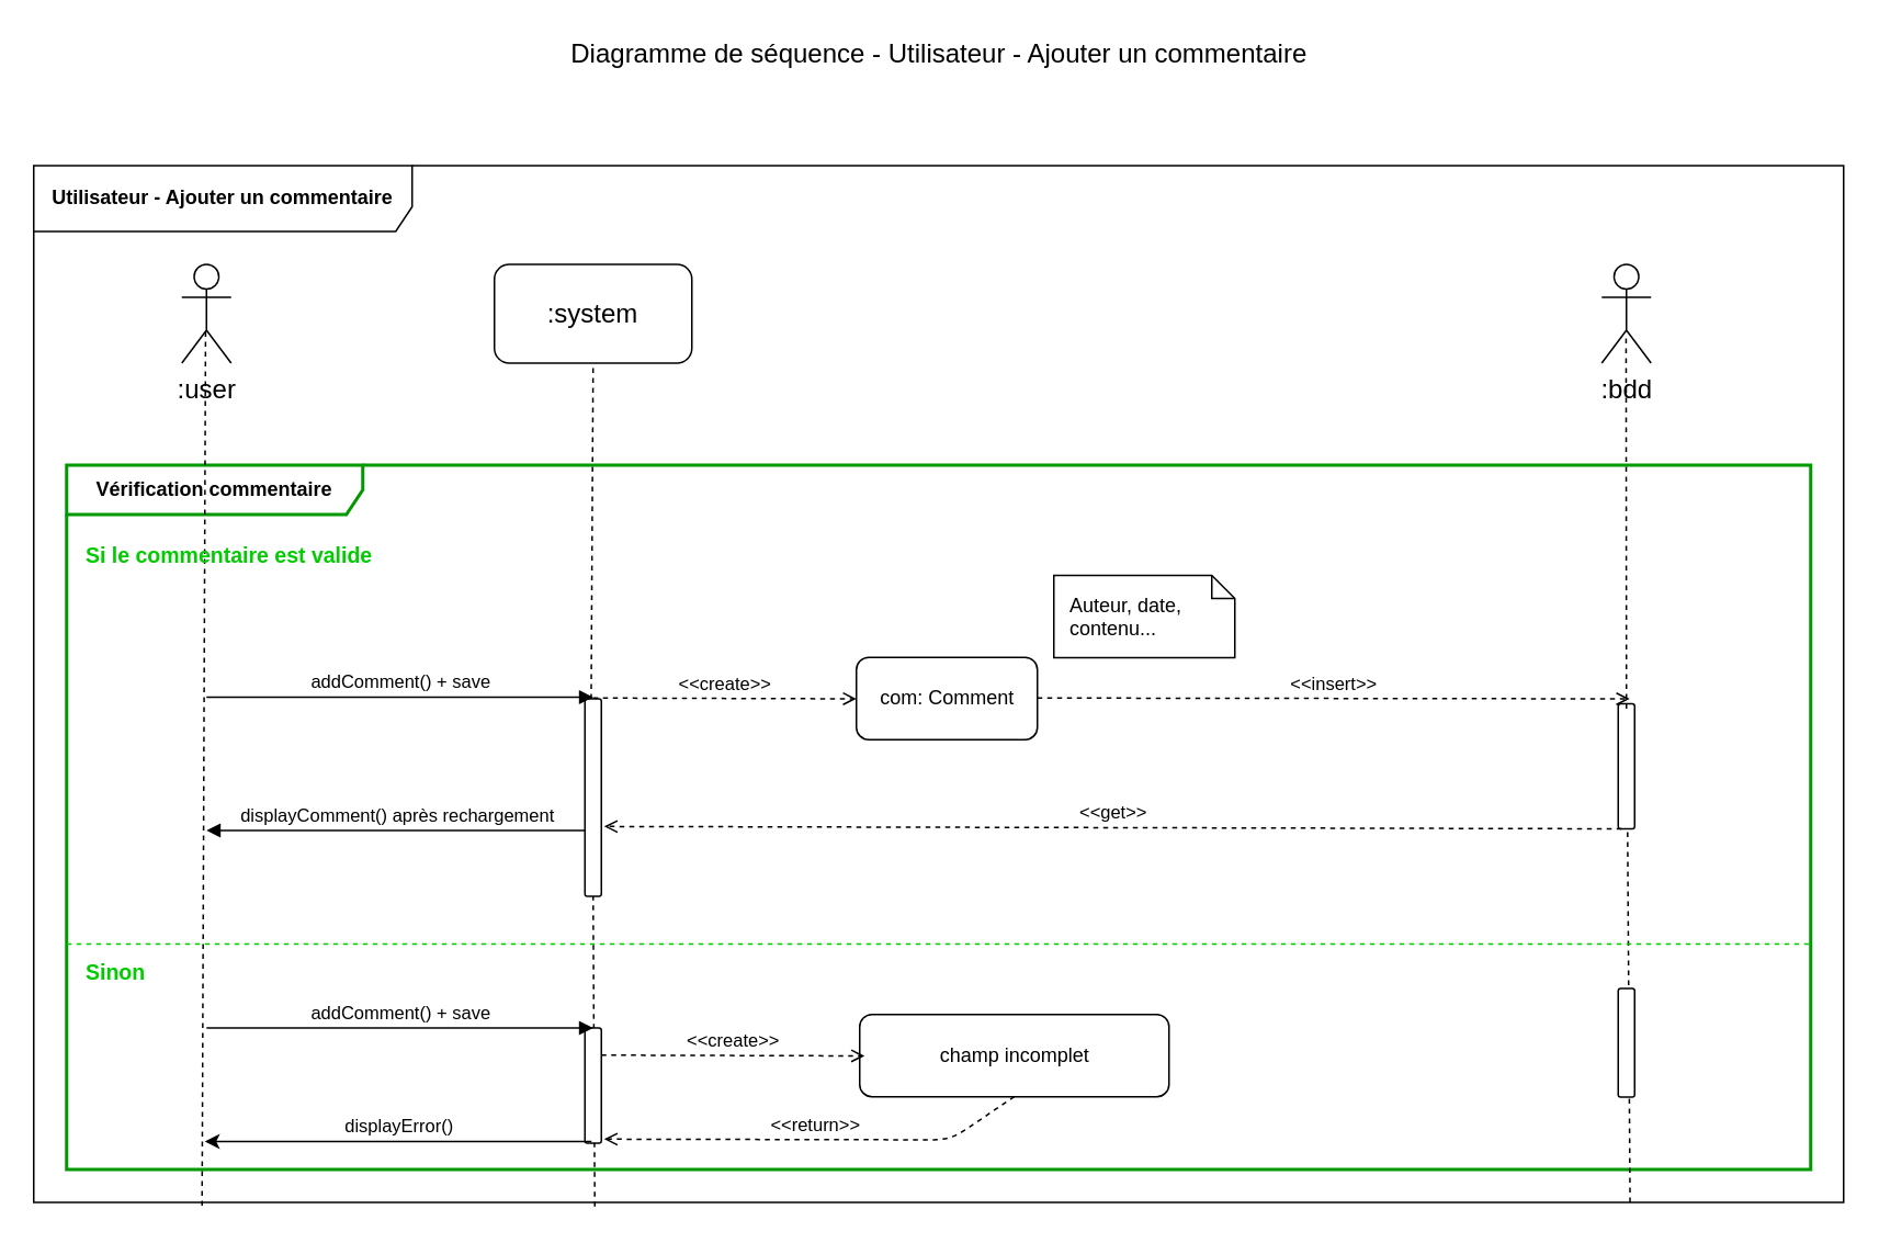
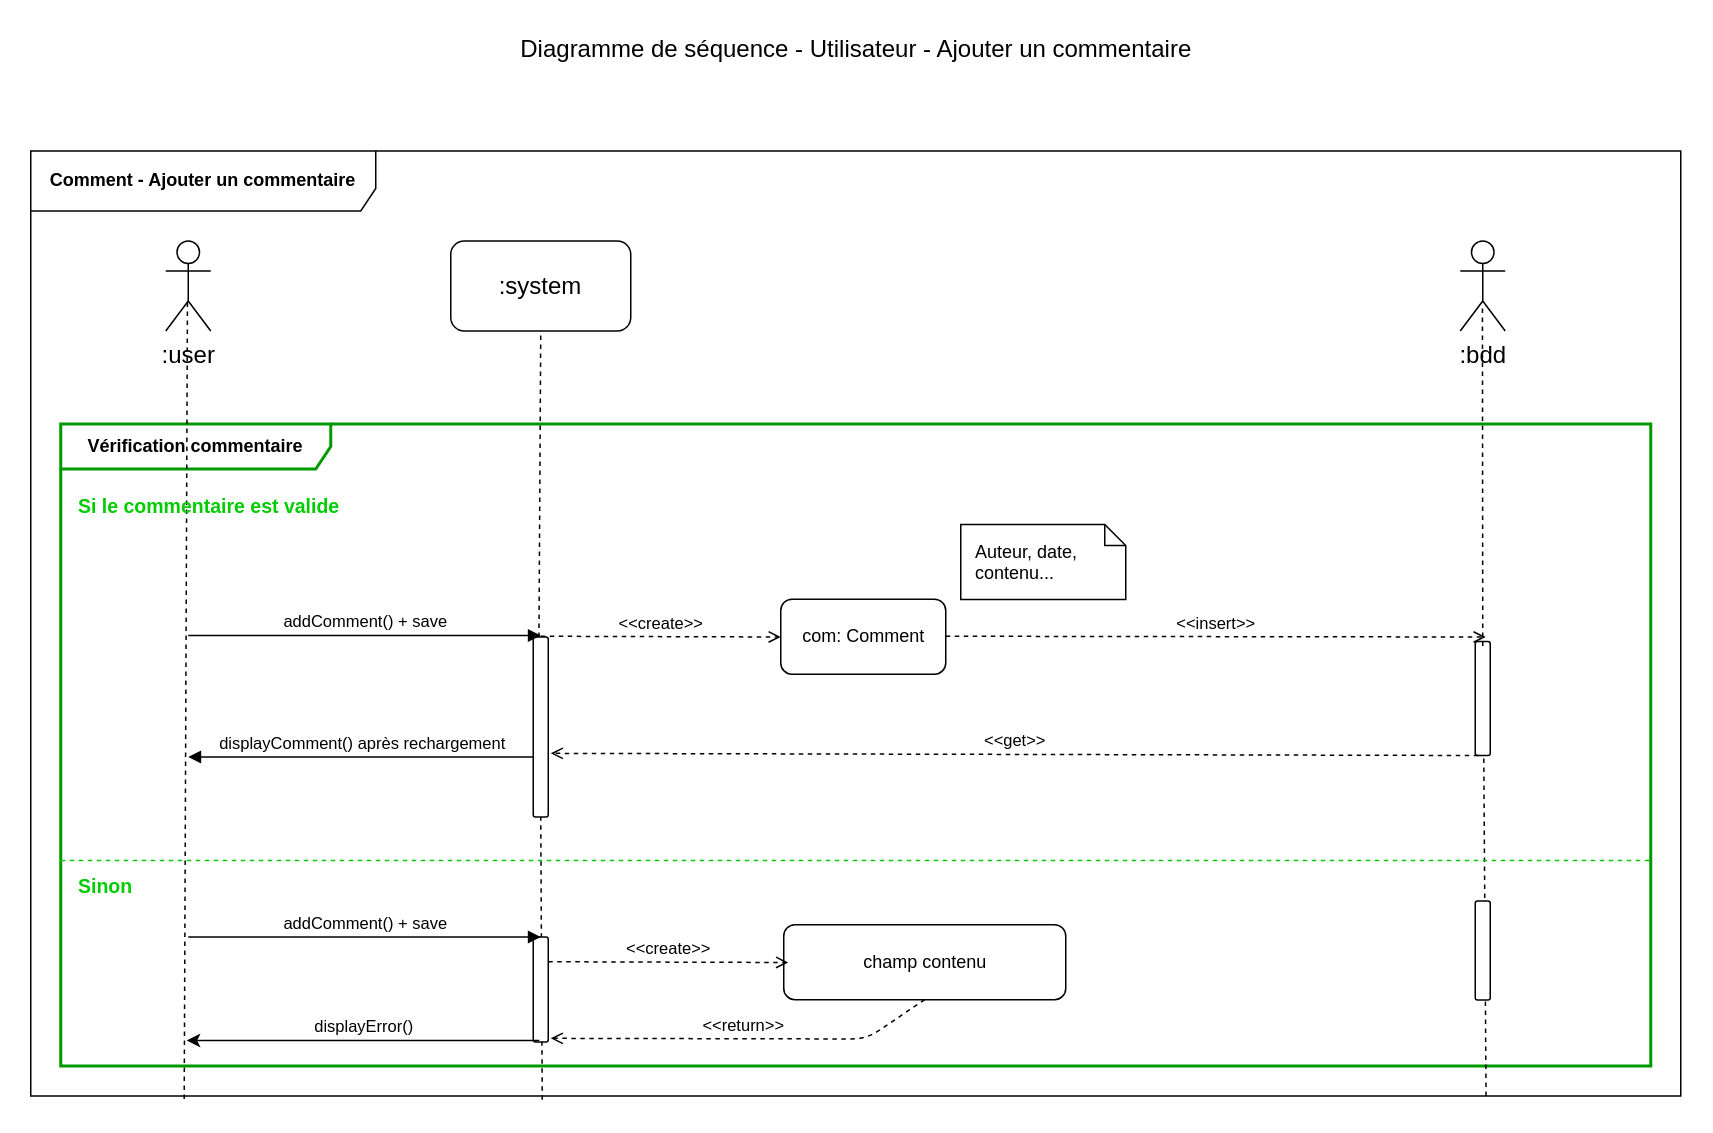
  <mxCell id="0" />
  <mxCell id="1" parent="0" />
  <mxCell id="2" value="&lt;div style=&quot;text-align: left&quot;&gt;&lt;span style=&quot;background-color: rgb(255 , 255 , 255)&quot;&gt;&lt;b&gt;Vérification commentaire&lt;/b&gt;&lt;/span&gt;&lt;/div&gt;" style="shape=umlFrame;whiteSpace=wrap;html=1;gradientColor=none;swimlaneFillColor=none;width=180;height=30;strokeColor=#009900;strokeWidth=2;" parent="1" vertex="1"><mxGeometry x="40" y="282" width="1060" height="428" as="geometry" /></mxCell>
  <mxCell id="3" value="Diagramme de séquence - Utilisateur - Ajouter un commentaire" style="text;html=1;resizable=0;points=[];autosize=1;align=center;verticalAlign=top;spacingTop=-4;fontSize=16;" parent="1" vertex="1"><mxGeometry x="340" y="20" width="460" height="20" as="geometry" /></mxCell>
  <mxCell id="4" value=":user" style="shape=umlActor;verticalLabelPosition=bottom;labelBackgroundColor=#ffffff;verticalAlign=top;html=1;shadow=0;strokeColor=#000000;gradientColor=none;fontSize=16;align=center;" parent="1" vertex="1"><mxGeometry x="110" y="160" width="30" height="60" as="geometry" /></mxCell>
  <mxCell id="5" value=":system" style="rounded=1;whiteSpace=wrap;html=1;shadow=0;labelBackgroundColor=#ffffff;strokeColor=#000000;gradientColor=none;fontSize=16;align=center;" parent="1" vertex="1"><mxGeometry x="300" y="160" width="120" height="60" as="geometry" /></mxCell>
  <mxCell id="6" value="" style="endArrow=none;dashed=1;html=1;fontSize=16;entryX=0.482;entryY=0.683;entryDx=0;entryDy=0;entryPerimeter=0;exitX=0.093;exitY=1.003;exitDx=0;exitDy=0;exitPerimeter=0;" parent="1" target="4" edge="1"><mxGeometry width="50" height="50" relative="1" as="geometry"><mxPoint x="122.3" y="731.92" as="sourcePoint" /><mxPoint x="70" y="580" as="targetPoint" /></mxGeometry></mxCell>
  <mxCell id="7" value="" style="endArrow=none;dashed=1;html=1;fontSize=16;entryX=0.5;entryY=1;entryDx=0;entryDy=0;exitX=0.31;exitY=1;exitDx=0;exitDy=0;exitPerimeter=0;" parent="1" source="12" target="5" edge="1"><mxGeometry width="50" height="50" relative="1" as="geometry"><mxPoint x="131.2" y="612.88" as="sourcePoint" /><mxPoint x="360" y="261" as="targetPoint" /></mxGeometry></mxCell>
  <mxCell id="8" value=":bdd" style="shape=umlActor;verticalLabelPosition=bottom;labelBackgroundColor=#ffffff;verticalAlign=top;html=1;shadow=0;strokeColor=#000000;gradientColor=none;fontSize=16;align=center;" parent="1" vertex="1"><mxGeometry x="973" y="160" width="30" height="60" as="geometry" /></mxCell>
  <mxCell id="9" value="com: Comment" style="html=1;gradientColor=none;rounded=1;" parent="1" vertex="1"><mxGeometry x="520" y="398.794" width="110" height="50" as="geometry" /></mxCell>
  <mxCell id="10" value="&amp;lt;&amp;lt;create&amp;gt;&amp;gt;" style="html=1;verticalAlign=bottom;endArrow=open;fontSize=11;dashed=1;endFill=0;" parent="1" edge="1"><mxGeometry width="80" relative="1" as="geometry"><mxPoint x="360" y="423.5" as="sourcePoint" /><mxPoint x="520" y="424" as="targetPoint" /></mxGeometry></mxCell>
  <mxCell id="11" value="Auteur, date, contenu..." style="shape=note;whiteSpace=wrap;html=1;size=14;verticalAlign=top;align=left;spacingTop=5;rounded=1;gradientColor=none;spacingLeft=8;spacingRight=8;" parent="1" vertex="1"><mxGeometry x="640" y="349" width="110" height="50" as="geometry" /></mxCell>
  <mxCell id="12" value="" style="html=1;points=[];perimeter=orthogonalPerimeter;rounded=1;gradientColor=none;" parent="1" vertex="1"><mxGeometry x="355" y="424" width="10" height="120" as="geometry" /></mxCell>
  <mxCell id="13" value="" style="endArrow=none;dashed=1;html=1;fontSize=16;entryX=0.5;entryY=1;entryDx=0;entryDy=0;exitX=0.31;exitY=1.004;exitDx=0;exitDy=0;exitPerimeter=0;" parent="1" target="12" edge="1"><mxGeometry width="50" height="50" relative="1" as="geometry"><mxPoint x="361" y="732.56" as="sourcePoint" /><mxPoint x="360" y="220" as="targetPoint" /></mxGeometry></mxCell>
  <mxCell id="14" value="addComment() + save" style="html=1;verticalAlign=bottom;endArrow=block;fontSize=11;" parent="1" edge="1"><mxGeometry width="80" relative="1" as="geometry"><mxPoint x="125" y="423" as="sourcePoint" /><mxPoint x="360" y="423" as="targetPoint" /></mxGeometry></mxCell>
  <mxCell id="15" value="" style="endArrow=none;dashed=1;html=1;fontSize=16;entryX=0.556;entryY=0.739;entryDx=0;entryDy=0;entryPerimeter=0;exitX=0.882;exitY=1;exitDx=0;exitDy=0;exitPerimeter=0;" parent="1" target="16" edge="1"><mxGeometry width="50" height="50" relative="1" as="geometry"><mxPoint x="990.2" y="730" as="sourcePoint" /><mxPoint x="986.68" y="204.34" as="targetPoint" /></mxGeometry></mxCell>
  <mxCell id="16" value="" style="html=1;points=[];perimeter=orthogonalPerimeter;rounded=1;gradientColor=none;" parent="1" vertex="1"><mxGeometry x="983" y="427" width="10" height="76" as="geometry" /></mxCell>
  <mxCell id="17" value="&amp;lt;&amp;lt;insert&amp;gt;&amp;gt;" style="html=1;verticalAlign=bottom;endArrow=open;fontSize=11;dashed=1;endFill=0;" parent="1" edge="1"><mxGeometry width="80" relative="1" as="geometry"><mxPoint x="630" y="423.5" as="sourcePoint" /><mxPoint x="990" y="424" as="targetPoint" /></mxGeometry></mxCell>
  <mxCell id="18" value="&amp;lt;&amp;lt;get&amp;gt;&amp;gt;" style="html=1;verticalAlign=bottom;endArrow=open;fontSize=11;dashed=1;endFill=0;entryX=1.168;entryY=0.713;entryDx=0;entryDy=0;entryPerimeter=0;exitX=0.146;exitY=0.999;exitDx=0;exitDy=0;exitPerimeter=0;" parent="1" edge="1"><mxGeometry width="80" relative="1" as="geometry"><mxPoint x="985" y="503" as="sourcePoint" /><mxPoint x="366.68" y="501.56" as="targetPoint" /></mxGeometry></mxCell>
  <mxCell id="19" value="displayComment() après rechargement" style="html=1;verticalAlign=bottom;endArrow=block;fontSize=11;exitX=0.057;exitY=0.667;exitDx=0;exitDy=0;exitPerimeter=0;" parent="1" source="12" edge="1"><mxGeometry width="80" relative="1" as="geometry"><mxPoint x="135" y="433" as="sourcePoint" /><mxPoint x="125" y="504" as="targetPoint" /></mxGeometry></mxCell>
  <mxCell id="20" value="" style="endArrow=none;dashed=1;html=1;fontSize=16;entryX=0.493;entryY=0.739;entryDx=0;entryDy=0;entryPerimeter=0;" parent="1" target="8" edge="1"><mxGeometry width="50" height="50" relative="1" as="geometry"><mxPoint x="988" y="430" as="sourcePoint" /><mxPoint x="370" y="230" as="targetPoint" /></mxGeometry></mxCell>
  <mxCell id="21" value="" style="endArrow=none;dashed=1;html=1;entryX=1;entryY=0.725;entryDx=0;entryDy=0;entryPerimeter=0;exitX=0;exitY=0.725;exitDx=0;exitDy=0;exitPerimeter=0;strokeColor=#00CC00;" parent="1" edge="1"><mxGeometry width="50" height="50" relative="1" as="geometry"><mxPoint x="40" y="573" as="sourcePoint" /><mxPoint x="1100" y="573" as="targetPoint" /></mxGeometry></mxCell>
  <mxCell id="22" value="Si le commentaire est valide" style="text;html=1;resizable=0;points=[];autosize=1;align=left;verticalAlign=top;spacingTop=-4;fontSize=13;fontStyle=1;fontColor=#00CC00;" parent="1" vertex="1"><mxGeometry x="50" y="327" width="180" height="20" as="geometry" /></mxCell>
- <mxCell id="23" value="Utilisateur - Ajouter un commentaire" style="shape=umlFrame;whiteSpace=wrap;html=1;width=230;height=40;fontStyle=1;labelBackgroundColor=#ffffff;labelBorderColor=none;gradientColor=none;swimlaneFillColor=none;shadow=0;strokeColor=#000000;" parent="1" vertex="1"><mxGeometry x="20" y="100" width="1100" height="630" as="geometry" /></mxCell>
+ <mxCell id="23" value="Comment - Ajouter un commentaire" style="shape=umlFrame;whiteSpace=wrap;html=1;width=230;height=40;fontStyle=1;labelBackgroundColor=#ffffff;labelBorderColor=none;gradientColor=none;swimlaneFillColor=none;shadow=0;strokeColor=#000000;" parent="1" vertex="1"><mxGeometry x="20" y="100" width="1100" height="630" as="geometry" /></mxCell>
  <mxCell id="24" value="" style="html=1;points=[];perimeter=orthogonalPerimeter;rounded=1;gradientColor=none;" parent="1" vertex="1"><mxGeometry x="355" y="624" width="10" height="70" as="geometry" /></mxCell>
  <mxCell id="25" value="addComment() + save" style="html=1;verticalAlign=bottom;endArrow=block;fontSize=11;" parent="1" edge="1"><mxGeometry width="80" relative="1" as="geometry"><mxPoint x="125" y="624" as="sourcePoint" /><mxPoint x="360" y="624" as="targetPoint" /></mxGeometry></mxCell>
  <mxCell id="26" value="" style="html=1;points=[];perimeter=orthogonalPerimeter;rounded=1;gradientColor=none;" parent="1" vertex="1"><mxGeometry x="983" y="600" width="10" height="66" as="geometry" /></mxCell>
  <mxCell id="27" value="&amp;lt;&amp;lt;return&amp;gt;&amp;gt;" style="html=1;verticalAlign=bottom;endArrow=open;fontSize=11;dashed=1;endFill=0;entryX=1.168;entryY=0.713;entryDx=0;entryDy=0;entryPerimeter=0;exitX=0.5;exitY=1;exitDx=0;exitDy=0;" parent="1" source="29" edge="1"><mxGeometry width="80" relative="1" as="geometry"><mxPoint x="985" y="693" as="sourcePoint" /><mxPoint x="366.68" y="691.56" as="targetPoint" /><Array as="points"><mxPoint x="577" y="692" /></Array></mxGeometry></mxCell>
  <mxCell id="28" value="Sinon" style="text;html=1;resizable=0;points=[];autosize=1;align=left;verticalAlign=top;spacingTop=-4;fontSize=13;fontStyle=1;fontColor=#00CC00;" parent="1" vertex="1"><mxGeometry x="50" y="580" width="50" height="20" as="geometry" /></mxCell>
- <mxCell id="29" value="champ incomplet" style="html=1;gradientColor=none;rounded=1;" parent="1" vertex="1"><mxGeometry x="522" y="615.79" width="188" height="50" as="geometry" /></mxCell>
+ <mxCell id="29" value="champ contenu" style="html=1;gradientColor=none;rounded=1;" parent="1" vertex="1"><mxGeometry x="522" y="615.79" width="188" height="50" as="geometry" /></mxCell>
  <mxCell id="30" value="&amp;lt;&amp;lt;create&amp;gt;&amp;gt;" style="html=1;verticalAlign=bottom;endArrow=open;fontSize=11;dashed=1;endFill=0;" parent="1" edge="1"><mxGeometry width="80" relative="1" as="geometry"><mxPoint x="365" y="640.5" as="sourcePoint" /><mxPoint x="525" y="641" as="targetPoint" /></mxGeometry></mxCell>
  <mxCell id="31" value="displayError()" style="html=1;verticalAlign=bottom;endArrow=none;fontSize=11;endFill=0;startArrow=classic;startFill=1;" parent="1" edge="1"><mxGeometry width="80" relative="1" as="geometry"><mxPoint x="124" y="693" as="sourcePoint" /><mxPoint x="359" y="693" as="targetPoint" /></mxGeometry></mxCell>
